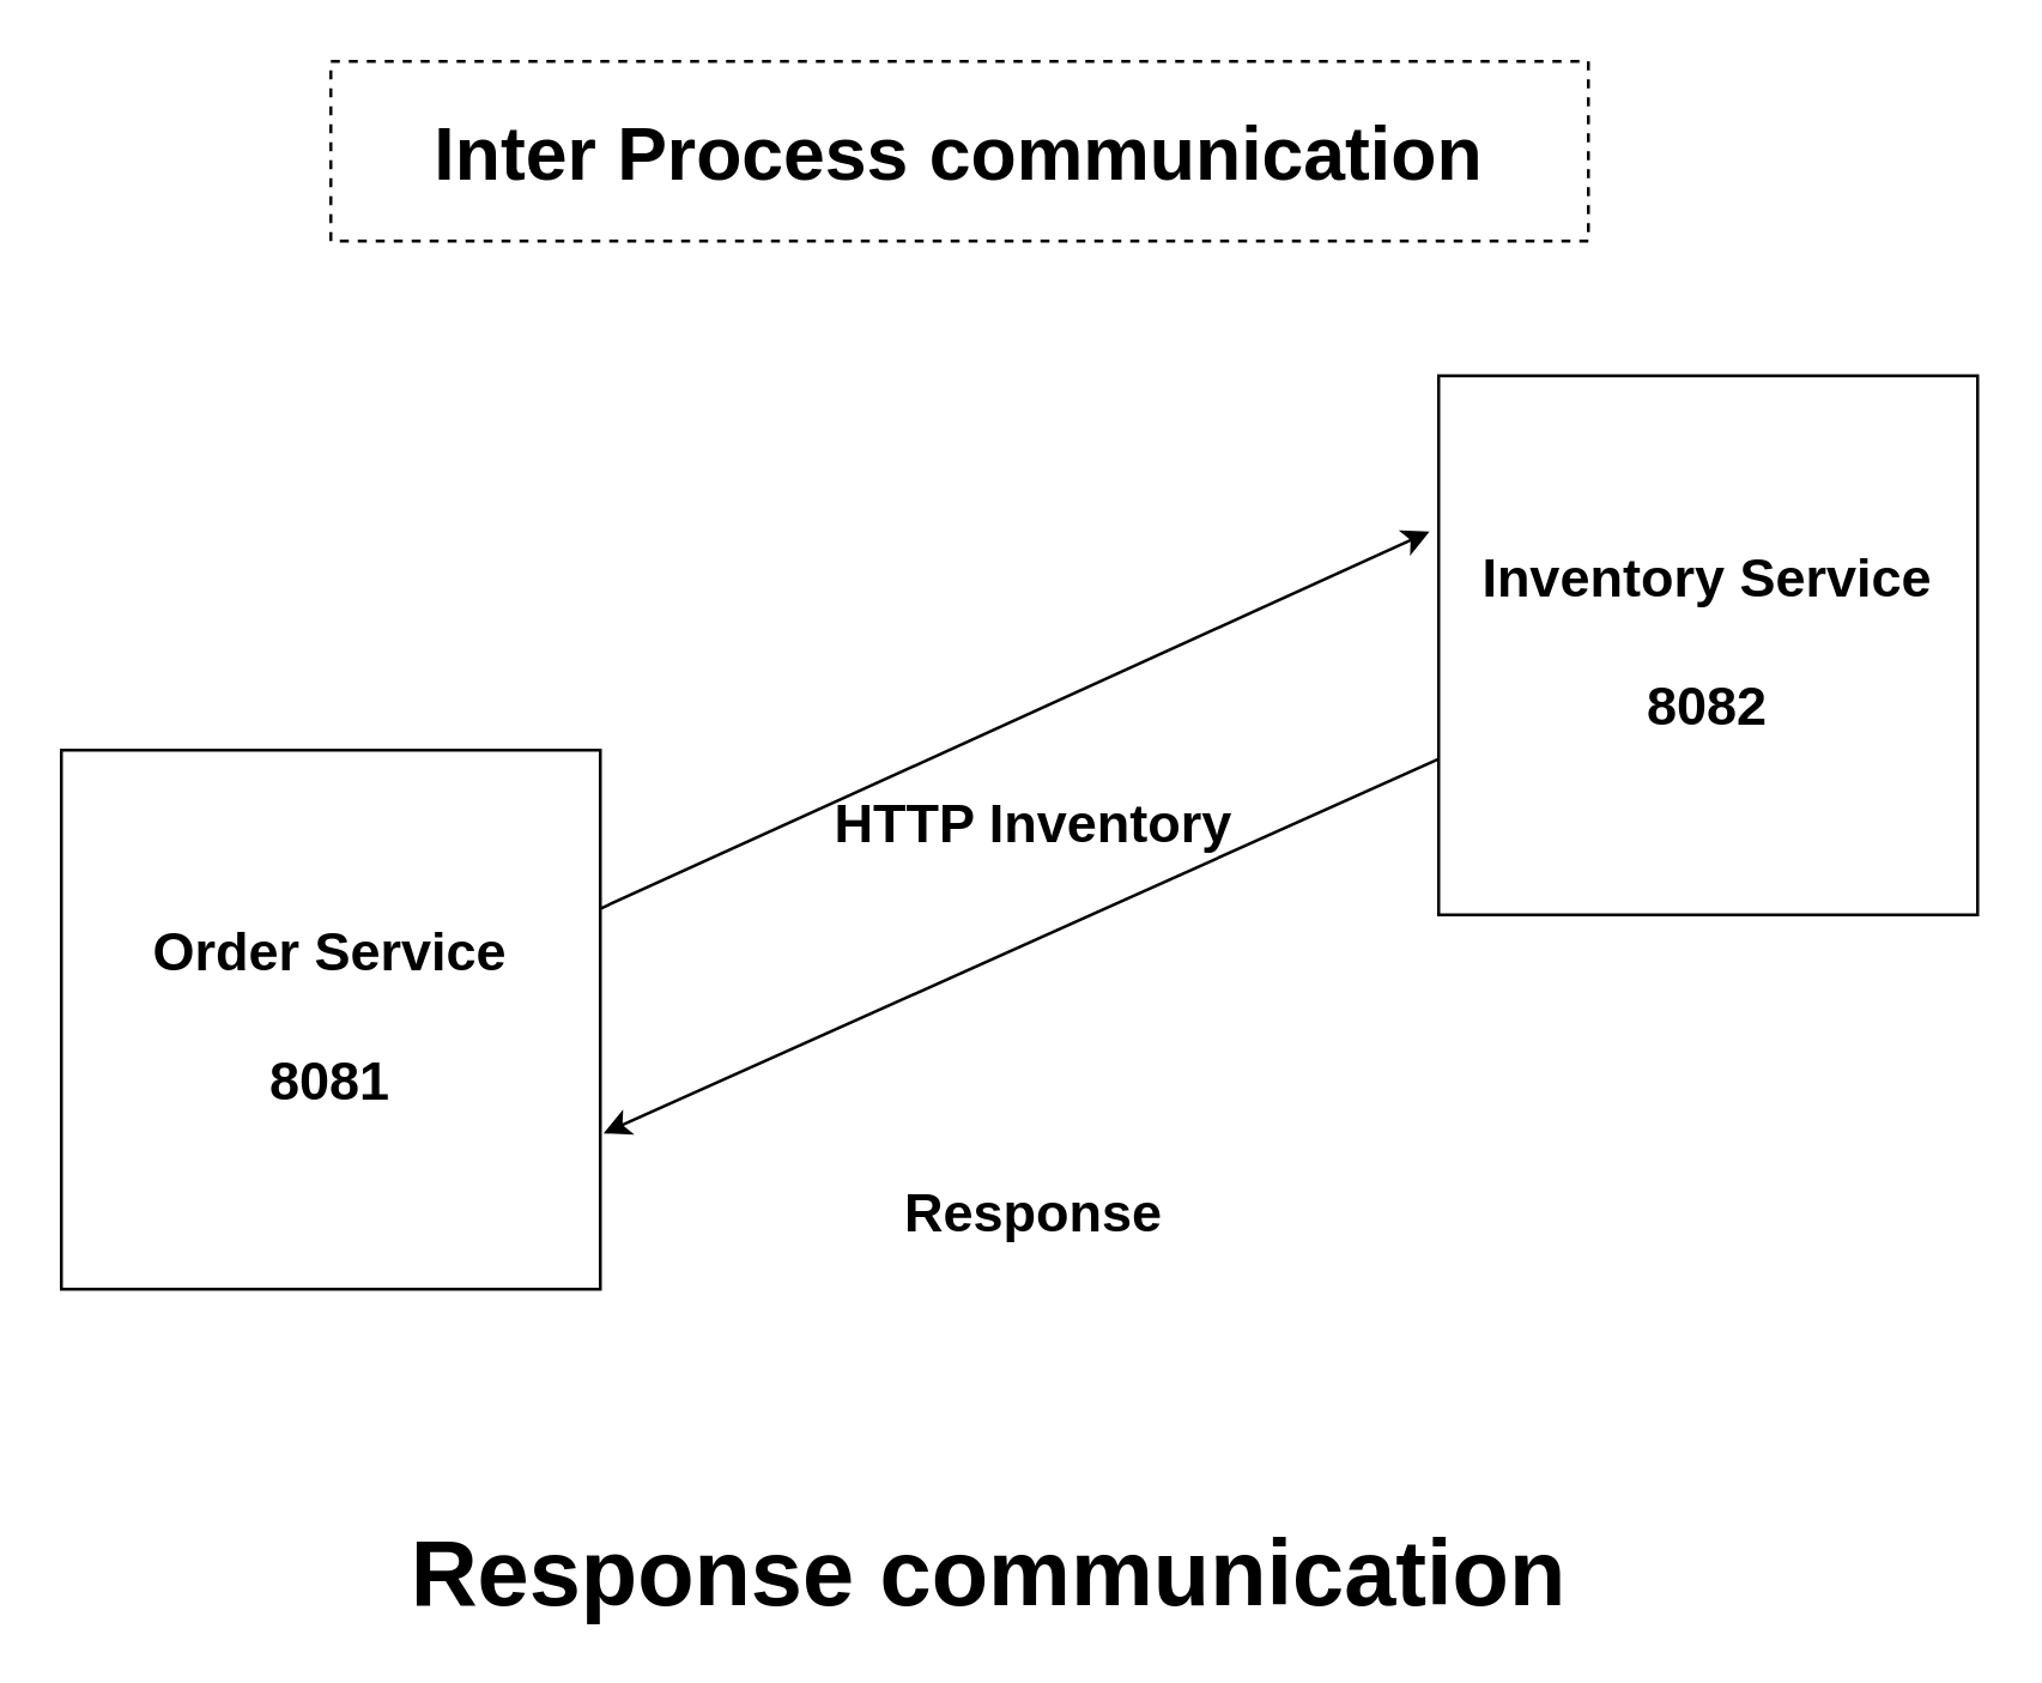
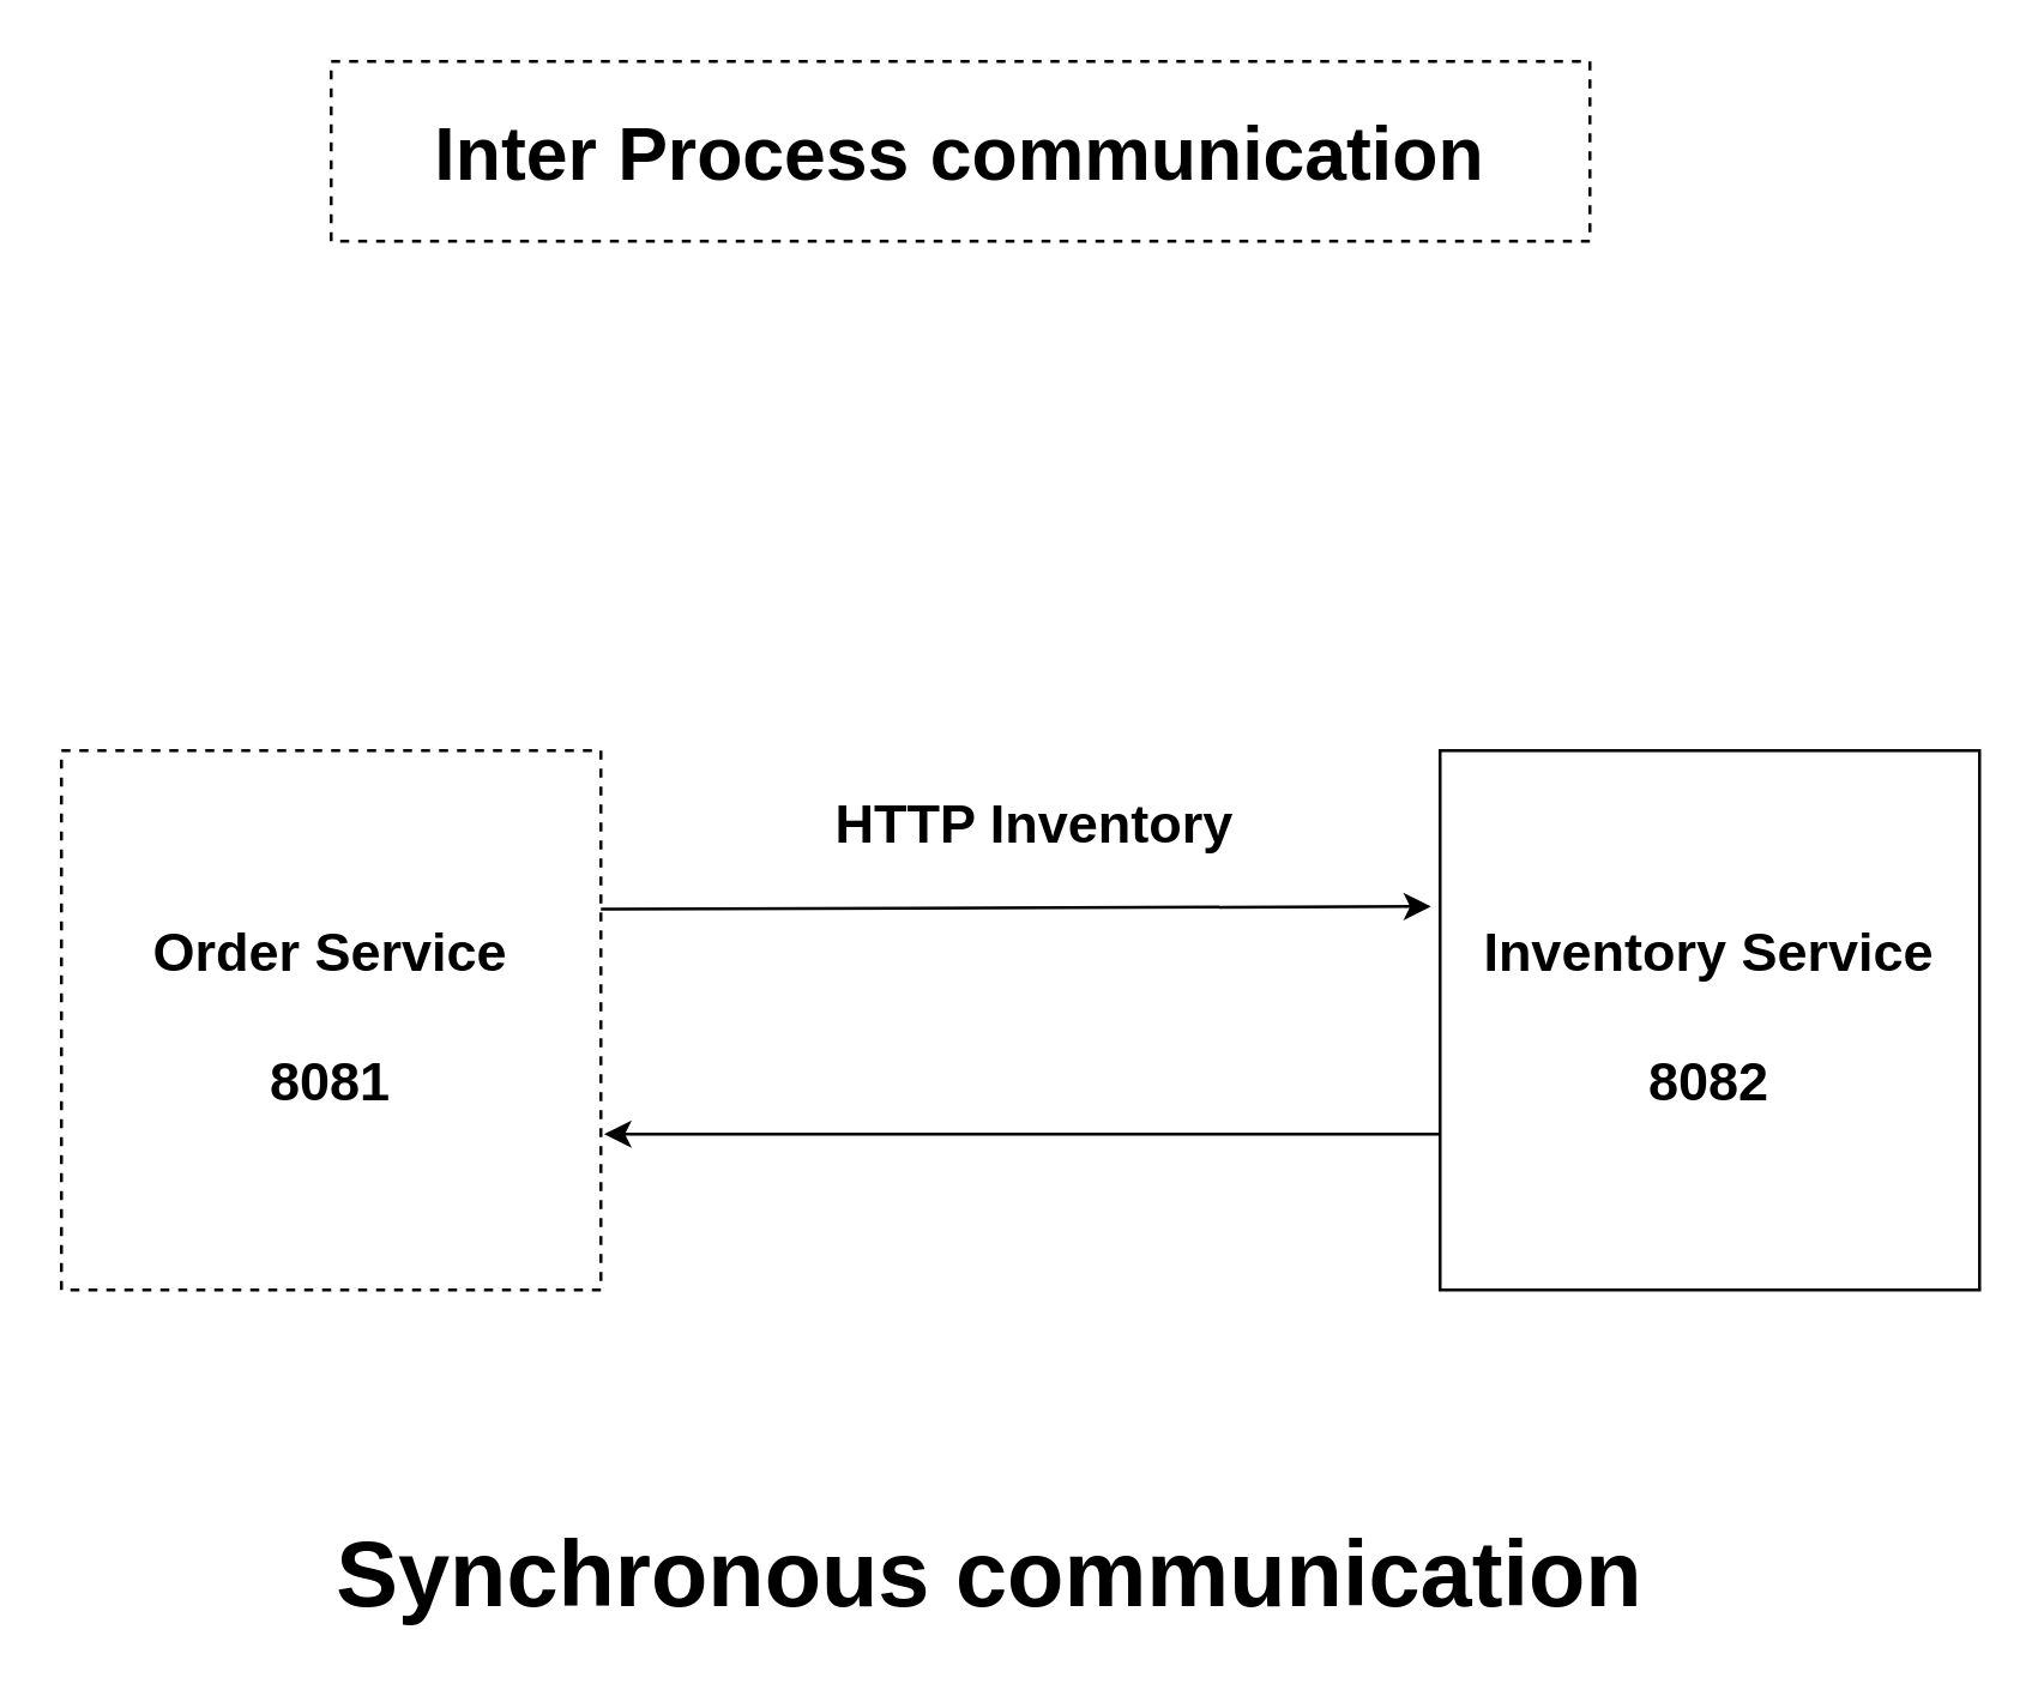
  <mxCell id="0" />
  <mxCell id="1" parent="0" />
- <mxCell id="2" value="&lt;b style=&quot;font-size: 18px;&quot;&gt;Order Service&lt;br&gt;&lt;br&gt;8081&lt;/b&gt;" style="whiteSpace=wrap;html=1;aspect=fixed;" vertex="1" parent="1"><mxGeometry x="20" y="250" width="180" height="180" as="geometry" /></mxCell>
+ <mxCell id="2" value="&lt;b style=&quot;font-size: 18px;&quot;&gt;Order Service&lt;br&gt;&lt;br&gt;8081&lt;/b&gt;" style="whiteSpace=wrap;html=1;aspect=fixed;dashed=1;" vertex="1" parent="1"><mxGeometry x="20" y="250" width="180" height="180" as="geometry" /></mxCell>
  <mxCell id="3" value="Inter Process communication" style="rounded=0;whiteSpace=wrap;html=1;fontSize=25;fontStyle=1;dashed=1;" vertex="1" parent="1"><mxGeometry x="110" y="20" width="420" height="60" as="geometry" /></mxCell>
- <mxCell id="4" value="&lt;b style=&quot;font-size: 18px;&quot;&gt;Inventory Service&lt;br style=&quot;font-size: 18px;&quot;&gt;&lt;br style=&quot;font-size: 18px;&quot;&gt;8082&lt;/b&gt;" style="whiteSpace=wrap;html=1;aspect=fixed;fontSize=18;" vertex="1" parent="1"><mxGeometry x="480" y="125" width="180" height="180" as="geometry" /></mxCell>
+ <mxCell id="4" value="&lt;b style=&quot;font-size: 18px;&quot;&gt;Inventory Service&lt;br style=&quot;font-size: 18px;&quot;&gt;&lt;br style=&quot;font-size: 18px;&quot;&gt;8082&lt;/b&gt;" style="whiteSpace=wrap;html=1;aspect=fixed;fontSize=18;" vertex="1" parent="1"><mxGeometry x="480" y="250" width="180" height="180" as="geometry" /></mxCell>
  <mxCell id="5" value="" style="endArrow=classic;html=1;rounded=0;exitX=1;exitY=0.294;exitDx=0;exitDy=0;exitPerimeter=0;entryX=-0.017;entryY=0.289;entryDx=0;entryDy=0;entryPerimeter=0;fontSize=20;fontStyle=1" edge="1" parent="1" source="2" target="4"><mxGeometry width="50" height="50" relative="1" as="geometry"><mxPoint x="300" y="350" as="sourcePoint" /><mxPoint x="470" y="303" as="targetPoint" /></mxGeometry></mxCell>
  <mxCell id="6" value="&lt;span style=&quot;font-size: 18px;&quot;&gt;HTTP Inventory&lt;/span&gt;" style="text;html=1;strokeColor=none;fillColor=none;align=center;verticalAlign=middle;whiteSpace=wrap;rounded=0;fontStyle=1;fontSize=18;" vertex="1" parent="1"><mxGeometry x="260" y="260" width="170" height="30" as="geometry" /></mxCell>
  <mxCell id="7" value="" style="endArrow=classic;html=1;rounded=0;exitX=0;exitY=0.711;exitDx=0;exitDy=0;exitPerimeter=0;entryX=1.006;entryY=0.711;entryDx=0;entryDy=0;entryPerimeter=0;fontSize=20;fontStyle=1" edge="1" parent="1" source="4" target="2"><mxGeometry width="50" height="50" relative="1" as="geometry"><mxPoint x="210" y="313" as="sourcePoint" /><mxPoint x="487" y="312" as="targetPoint" /></mxGeometry></mxCell>
- <mxCell id="8" value="&lt;span style=&quot;font-size: 18px;&quot;&gt;Response&lt;/span&gt;" style="text;html=1;strokeColor=none;fillColor=none;align=center;verticalAlign=middle;whiteSpace=wrap;rounded=0;fontStyle=1;fontSize=18;" vertex="1" parent="1"><mxGeometry x="260" y="390" width="170" height="30" as="geometry" /></mxCell>
- <mxCell id="9" value="&lt;font style=&quot;font-size: 31px;&quot;&gt;&lt;b&gt;Response communication&lt;/b&gt;&lt;/font&gt;" style="text;html=1;strokeColor=none;fillColor=none;align=center;verticalAlign=middle;whiteSpace=wrap;rounded=0;" vertex="1" parent="1"><mxGeometry x="50" y="510" width="560" height="30" as="geometry" /></mxCell>
+ <mxCell id="9" value="&lt;font style=&quot;font-size: 31px;&quot;&gt;&lt;b&gt;Synchronous communication&lt;/b&gt;&lt;/font&gt;" style="text;html=1;strokeColor=none;fillColor=none;align=center;verticalAlign=middle;whiteSpace=wrap;rounded=0;" vertex="1" parent="1"><mxGeometry x="50" y="510" width="560" height="30" as="geometry" /></mxCell>
